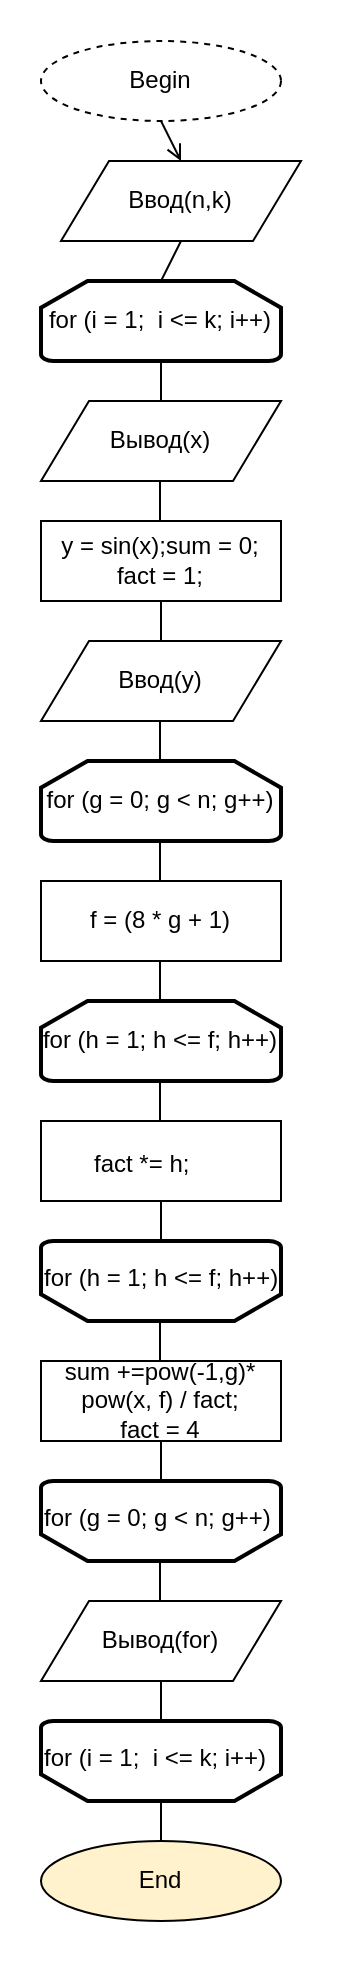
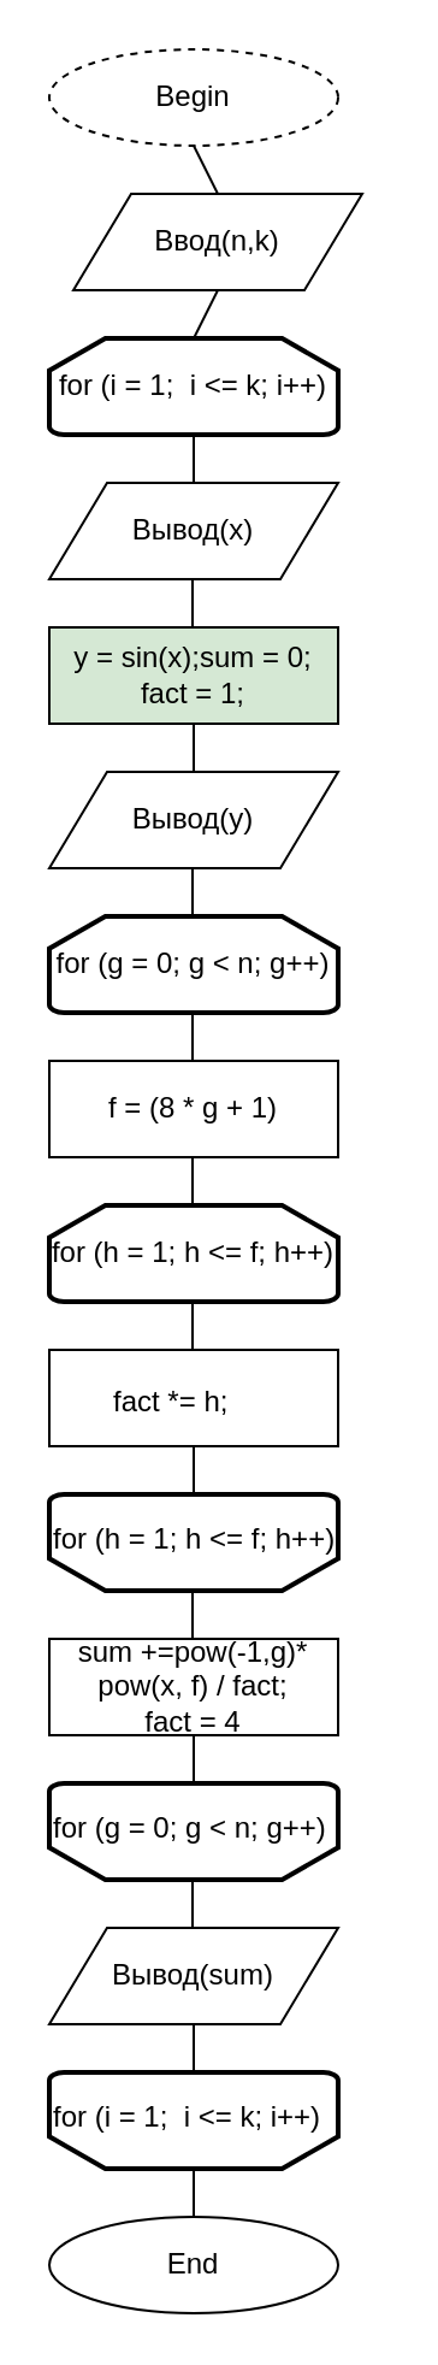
  <mxCell id="0" />
  <mxCell id="1" parent="0" />
  <mxCell id="2" value="Begin" style="ellipse;whiteSpace=wrap;html=1;dashed=1;" vertex="1" parent="1"><mxGeometry x="20" y="20" width="120" height="40" as="geometry" /></mxCell>
  <mxCell id="3" value="Ввод(n,k)" style="shape=parallelogram;perimeter=parallelogramPerimeter;whiteSpace=wrap;html=1;" vertex="1" parent="1"><mxGeometry x="30" y="80" width="120" height="40" as="geometry" /></mxCell>
  <mxCell id="4" value="for (i = 1;&amp;nbsp; i &amp;lt;= k; i++)" style="strokeWidth=2;html=1;shape=mxgraph.flowchart.loop_limit;whiteSpace=wrap;" vertex="1" parent="1"><mxGeometry x="20" y="140" width="120" height="40" as="geometry" /></mxCell>
  <mxCell id="5" value="" style="strokeWidth=2;html=1;shape=mxgraph.flowchart.loop_limit;whiteSpace=wrap;rotation=-180;" vertex="1" parent="1"><mxGeometry x="20" y="620" width="120" height="40" as="geometry" /></mxCell>
  <mxCell id="6" value="&lt;span style=&quot;white-space: normal&quot;&gt;Вывод(x)&lt;/span&gt;" style="shape=parallelogram;perimeter=parallelogramPerimeter;whiteSpace=wrap;html=1;" vertex="1" parent="1"><mxGeometry x="20" y="200" width="120" height="40" as="geometry" /></mxCell>
- <mxCell id="7" value="&lt;span style=&quot;white-space: normal&quot;&gt;Ввод(y)&lt;/span&gt;" style="shape=parallelogram;perimeter=parallelogramPerimeter;whiteSpace=wrap;html=1;" vertex="1" parent="1"><mxGeometry x="20" y="320" width="120" height="40" as="geometry" /></mxCell>
- <mxCell id="8" value="y = sin(x);&lt;span&gt;sum = 0;&lt;br&gt;&lt;/span&gt;&lt;span&gt;fact = 1;&lt;/span&gt;&lt;span&gt;&lt;br&gt;&lt;/span&gt;" style="rounded=0;whiteSpace=wrap;html=1;" vertex="1" parent="1"><mxGeometry x="20" y="260" width="120" height="40" as="geometry" /></mxCell>
+ <mxCell id="7" value="&lt;span style=&quot;white-space: normal&quot;&gt;Вывод(y)&lt;/span&gt;" style="shape=parallelogram;perimeter=parallelogramPerimeter;whiteSpace=wrap;html=1;" vertex="1" parent="1"><mxGeometry x="20" y="320" width="120" height="40" as="geometry" /></mxCell>
+ <mxCell id="8" value="y = sin(x);&lt;span&gt;sum = 0;&lt;br&gt;&lt;/span&gt;&lt;span&gt;fact = 1;&lt;/span&gt;&lt;span&gt;&lt;br&gt;&lt;/span&gt;" style="rounded=0;whiteSpace=wrap;html=1;fillColor=#d5e8d4;" vertex="1" parent="1"><mxGeometry x="20" y="260" width="120" height="40" as="geometry" /></mxCell>
  <mxCell id="9" value="for (g = 0; g &amp;lt; n; g++)" style="strokeWidth=2;html=1;shape=mxgraph.flowchart.loop_limit;whiteSpace=wrap;" vertex="1" parent="1"><mxGeometry x="20" y="380" width="120" height="40" as="geometry" /></mxCell>
  <mxCell id="10" value="f = (8 * g + 1)" style="rounded=0;whiteSpace=wrap;html=1;" vertex="1" parent="1"><mxGeometry x="20" y="440" width="120" height="40" as="geometry" /></mxCell>
  <mxCell id="11" value="for (h = 1; h &amp;lt;= f; h++)" style="strokeWidth=2;html=1;shape=mxgraph.flowchart.loop_limit;whiteSpace=wrap;" vertex="1" parent="1"><mxGeometry x="20" y="500" width="120" height="40" as="geometry" /></mxCell>
  <mxCell id="12" value="" style="rounded=0;whiteSpace=wrap;html=1;" vertex="1" parent="1"><mxGeometry x="20" y="560" width="120" height="40" as="geometry" /></mxCell>
  <mxCell id="13" value="sum +=pow(-1,g)* pow(x, f) / fact;&lt;br&gt;fact = 4" style="rounded=0;whiteSpace=wrap;html=1;" vertex="1" parent="1"><mxGeometry x="20" y="680" width="120" height="40" as="geometry" /></mxCell>
  <mxCell id="14" value="" style="strokeWidth=2;html=1;shape=mxgraph.flowchart.loop_limit;whiteSpace=wrap;rotation=-180;" vertex="1" parent="1"><mxGeometry x="20" y="740" width="120" height="40" as="geometry" /></mxCell>
- <mxCell id="15" value="&lt;span style=&quot;white-space: normal&quot;&gt;Вывод(for)&lt;/span&gt;" style="shape=parallelogram;perimeter=parallelogramPerimeter;whiteSpace=wrap;html=1;" vertex="1" parent="1"><mxGeometry x="20" y="800" width="120" height="40" as="geometry" /></mxCell>
+ <mxCell id="15" value="&lt;span style=&quot;white-space: normal&quot;&gt;Вывод(sum)&lt;/span&gt;" style="shape=parallelogram;perimeter=parallelogramPerimeter;whiteSpace=wrap;html=1;" vertex="1" parent="1"><mxGeometry x="20" y="800" width="120" height="40" as="geometry" /></mxCell>
  <mxCell id="16" value="" style="strokeWidth=2;html=1;shape=mxgraph.flowchart.loop_limit;whiteSpace=wrap;rotation=-180;" vertex="1" parent="1"><mxGeometry x="20" y="860" width="120" height="40" as="geometry" /></mxCell>
- <mxCell id="17" value="End" style="ellipse;whiteSpace=wrap;html=1;fillColor=#fff2cc;" vertex="1" parent="1"><mxGeometry x="20" y="920" width="120" height="40" as="geometry" /></mxCell>
+ <mxCell id="17" value="End" style="ellipse;whiteSpace=wrap;html=1;" vertex="1" parent="1"><mxGeometry x="20" y="920" width="120" height="40" as="geometry" /></mxCell>
  <mxCell id="18" value="for (i = 1;  i &lt;= k; i++)" style="text;html=1;" vertex="1" parent="1"><mxGeometry x="20" y="865" width="140" height="30" as="geometry" /></mxCell>
  <mxCell id="19" value="for (g = 0; g &lt; n; g++)" style="text;html=1;" vertex="1" parent="1"><mxGeometry x="20" y="745" width="140" height="30" as="geometry" /></mxCell>
  <mxCell id="20" value="for (h = 1; h &lt;= f; h++)" style="text;html=1;" vertex="1" parent="1"><mxGeometry x="20" y="625" width="140" height="30" as="geometry" /></mxCell>
  <mxCell id="21" value="fact *= h;" style="text;html=1;" vertex="1" parent="1"><mxGeometry x="45" y="567.5" width="70" height="25" as="geometry" /></mxCell>
- <mxCell id="22" value="" style="endArrow=open;html=1;exitX=0.5;exitY=1;exitDx=0;exitDy=0;entryX=0.5;entryY=0;entryDx=0;entryDy=0;" edge="1" parent="1" source="2" target="3"><mxGeometry width="50" height="50" relative="1" as="geometry"><mxPoint x="150" y="-268" as="sourcePoint" /><mxPoint x="200" y="-318" as="targetPoint" /></mxGeometry></mxCell>
+ <mxCell id="22" value="" style="endArrow=none;html=1;exitX=0.5;exitY=1;exitDx=0;exitDy=0;entryX=0.5;entryY=0;entryDx=0;entryDy=0;" edge="1" parent="1" source="2" target="3"><mxGeometry width="50" height="50" relative="1" as="geometry"><mxPoint x="150" y="-268" as="sourcePoint" /><mxPoint x="200" y="-318" as="targetPoint" /></mxGeometry></mxCell>
  <mxCell id="23" value="" style="endArrow=none;html=1;exitX=0.5;exitY=1;exitDx=0;exitDy=0;entryX=0.5;entryY=0;entryDx=0;entryDy=0;entryPerimeter=0;" edge="1" parent="1" source="3" target="4"><mxGeometry width="50" height="50" relative="1" as="geometry"><mxPoint x="90" y="70" as="sourcePoint" /><mxPoint x="90" y="90" as="targetPoint" /></mxGeometry></mxCell>
  <mxCell id="24" value="" style="endArrow=none;html=1;exitX=0.5;exitY=1;exitDx=0;exitDy=0;entryX=0.5;entryY=0;entryDx=0;entryDy=0;entryPerimeter=0;" edge="1" parent="1"><mxGeometry width="50" height="50" relative="1" as="geometry"><mxPoint x="80" y="180" as="sourcePoint" /><mxPoint x="80" y="200" as="targetPoint" /></mxGeometry></mxCell>
  <mxCell id="25" value="" style="endArrow=none;html=1;exitX=0.5;exitY=1;exitDx=0;exitDy=0;entryX=0.5;entryY=0;entryDx=0;entryDy=0;entryPerimeter=0;" edge="1" parent="1"><mxGeometry width="50" height="50" relative="1" as="geometry"><mxPoint x="79.5" y="240" as="sourcePoint" /><mxPoint x="79.5" y="260" as="targetPoint" /></mxGeometry></mxCell>
  <mxCell id="26" value="" style="endArrow=none;html=1;exitX=0.5;exitY=1;exitDx=0;exitDy=0;entryX=0.5;entryY=0;entryDx=0;entryDy=0;entryPerimeter=0;" edge="1" parent="1"><mxGeometry width="50" height="50" relative="1" as="geometry"><mxPoint x="80" y="300" as="sourcePoint" /><mxPoint x="80" y="320" as="targetPoint" /></mxGeometry></mxCell>
  <mxCell id="27" value="" style="endArrow=none;html=1;exitX=0.5;exitY=1;exitDx=0;exitDy=0;entryX=0.5;entryY=0;entryDx=0;entryDy=0;entryPerimeter=0;" edge="1" parent="1"><mxGeometry width="50" height="50" relative="1" as="geometry"><mxPoint x="79.5" y="360" as="sourcePoint" /><mxPoint x="79.5" y="380" as="targetPoint" /></mxGeometry></mxCell>
  <mxCell id="28" value="" style="endArrow=none;html=1;exitX=0.5;exitY=1;exitDx=0;exitDy=0;entryX=0.5;entryY=0;entryDx=0;entryDy=0;entryPerimeter=0;" edge="1" parent="1"><mxGeometry width="50" height="50" relative="1" as="geometry"><mxPoint x="79.5" y="420" as="sourcePoint" /><mxPoint x="79.5" y="440" as="targetPoint" /></mxGeometry></mxCell>
  <mxCell id="29" value="" style="endArrow=none;html=1;exitX=0.5;exitY=1;exitDx=0;exitDy=0;entryX=0.5;entryY=0;entryDx=0;entryDy=0;entryPerimeter=0;" edge="1" parent="1"><mxGeometry width="50" height="50" relative="1" as="geometry"><mxPoint x="79.5" y="480" as="sourcePoint" /><mxPoint x="79.5" y="500" as="targetPoint" /></mxGeometry></mxCell>
  <mxCell id="30" value="" style="endArrow=none;html=1;exitX=0.5;exitY=1;exitDx=0;exitDy=0;entryX=0.5;entryY=0;entryDx=0;entryDy=0;entryPerimeter=0;" edge="1" parent="1"><mxGeometry width="50" height="50" relative="1" as="geometry"><mxPoint x="79.5" y="540" as="sourcePoint" /><mxPoint x="79.5" y="560" as="targetPoint" /></mxGeometry></mxCell>
  <mxCell id="31" value="" style="endArrow=none;html=1;exitX=0.5;exitY=1;exitDx=0;exitDy=0;entryX=0.5;entryY=0;entryDx=0;entryDy=0;entryPerimeter=0;" edge="1" parent="1"><mxGeometry width="50" height="50" relative="1" as="geometry"><mxPoint x="80" y="600" as="sourcePoint" /><mxPoint x="80" y="620" as="targetPoint" /></mxGeometry></mxCell>
  <mxCell id="32" value="" style="endArrow=none;html=1;exitX=0.5;exitY=1;exitDx=0;exitDy=0;entryX=0.5;entryY=0;entryDx=0;entryDy=0;entryPerimeter=0;" edge="1" parent="1"><mxGeometry width="50" height="50" relative="1" as="geometry"><mxPoint x="79.5" y="660" as="sourcePoint" /><mxPoint x="79.5" y="680" as="targetPoint" /></mxGeometry></mxCell>
  <mxCell id="33" value="" style="endArrow=none;html=1;exitX=0.5;exitY=1;exitDx=0;exitDy=0;entryX=0.5;entryY=0;entryDx=0;entryDy=0;entryPerimeter=0;" edge="1" parent="1"><mxGeometry width="50" height="50" relative="1" as="geometry"><mxPoint x="80" y="720" as="sourcePoint" /><mxPoint x="80" y="740" as="targetPoint" /></mxGeometry></mxCell>
  <mxCell id="34" value="" style="endArrow=none;html=1;exitX=0.5;exitY=1;exitDx=0;exitDy=0;entryX=0.5;entryY=0;entryDx=0;entryDy=0;entryPerimeter=0;" edge="1" parent="1"><mxGeometry width="50" height="50" relative="1" as="geometry"><mxPoint x="79.5" y="780" as="sourcePoint" /><mxPoint x="79.5" y="800" as="targetPoint" /></mxGeometry></mxCell>
  <mxCell id="35" value="" style="endArrow=none;html=1;exitX=0.5;exitY=1;exitDx=0;exitDy=0;entryX=0.5;entryY=0;entryDx=0;entryDy=0;entryPerimeter=0;" edge="1" parent="1"><mxGeometry width="50" height="50" relative="1" as="geometry"><mxPoint x="80" y="840" as="sourcePoint" /><mxPoint x="80" y="860" as="targetPoint" /></mxGeometry></mxCell>
  <mxCell id="36" value="" style="endArrow=none;html=1;exitX=0.5;exitY=1;exitDx=0;exitDy=0;entryX=0.5;entryY=0;entryDx=0;entryDy=0;entryPerimeter=0;" edge="1" parent="1"><mxGeometry width="50" height="50" relative="1" as="geometry"><mxPoint x="80" y="900" as="sourcePoint" /><mxPoint x="80" y="920" as="targetPoint" /></mxGeometry></mxCell>
